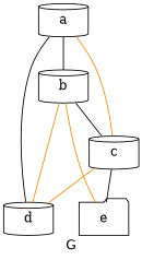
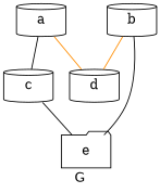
  graph {
    label=G
    node [shape=cylinder]
    edge [color=darkorange]
    a
    b
    c
    d
    e [shape=folder]
-   a -- b [color=black]
-   a -- c
-   a -- d [color=black]
-   b -- c [color=black]
+   a -- c [color=black]
+   a -- d
    b -- d
-   b -- e
-   c -- d
+   b -- e [color=black]
    c -- e [color=black]
  }
